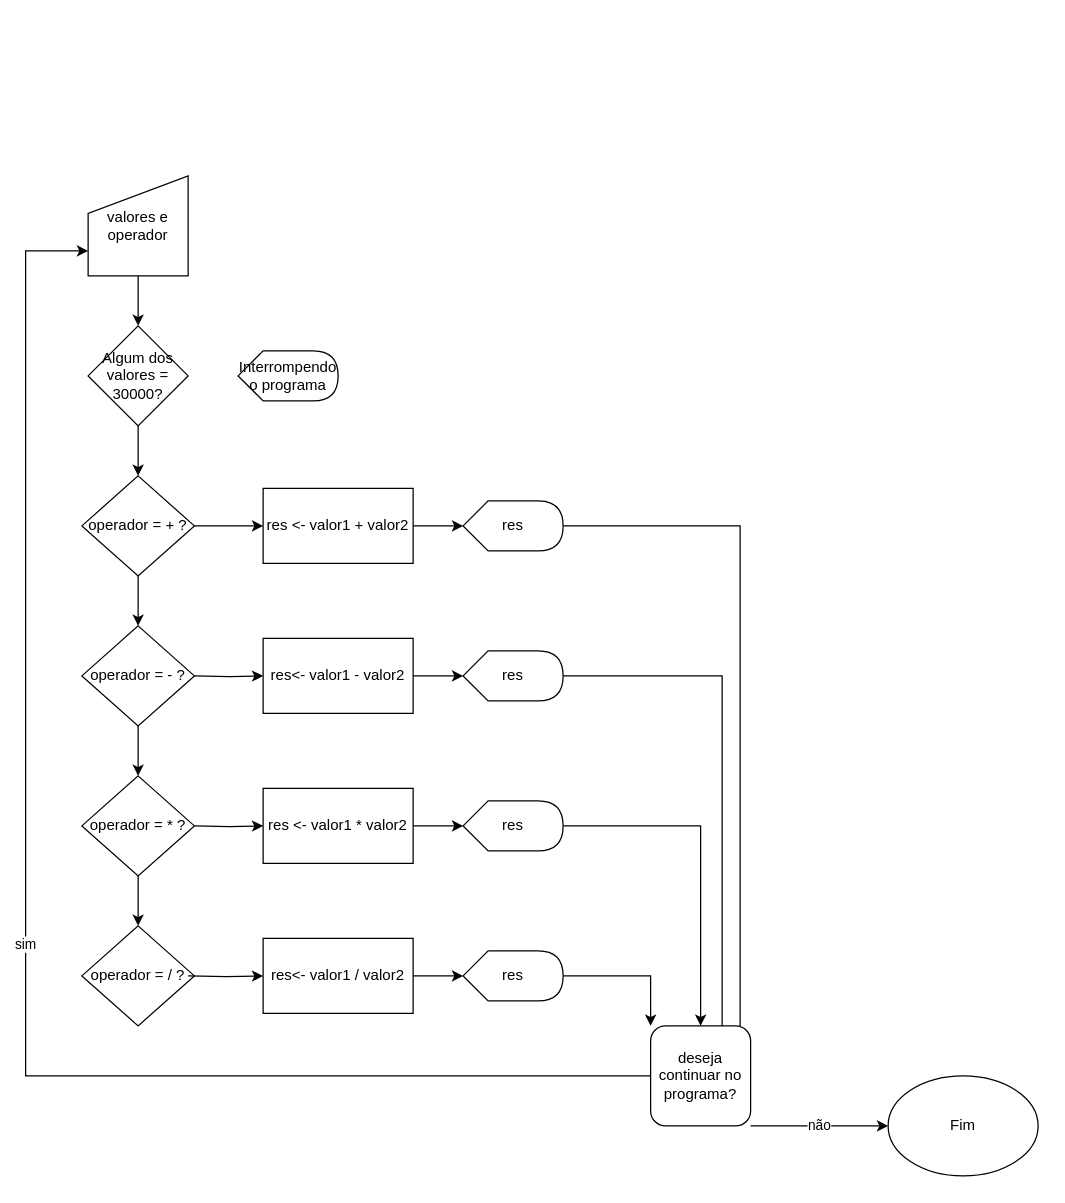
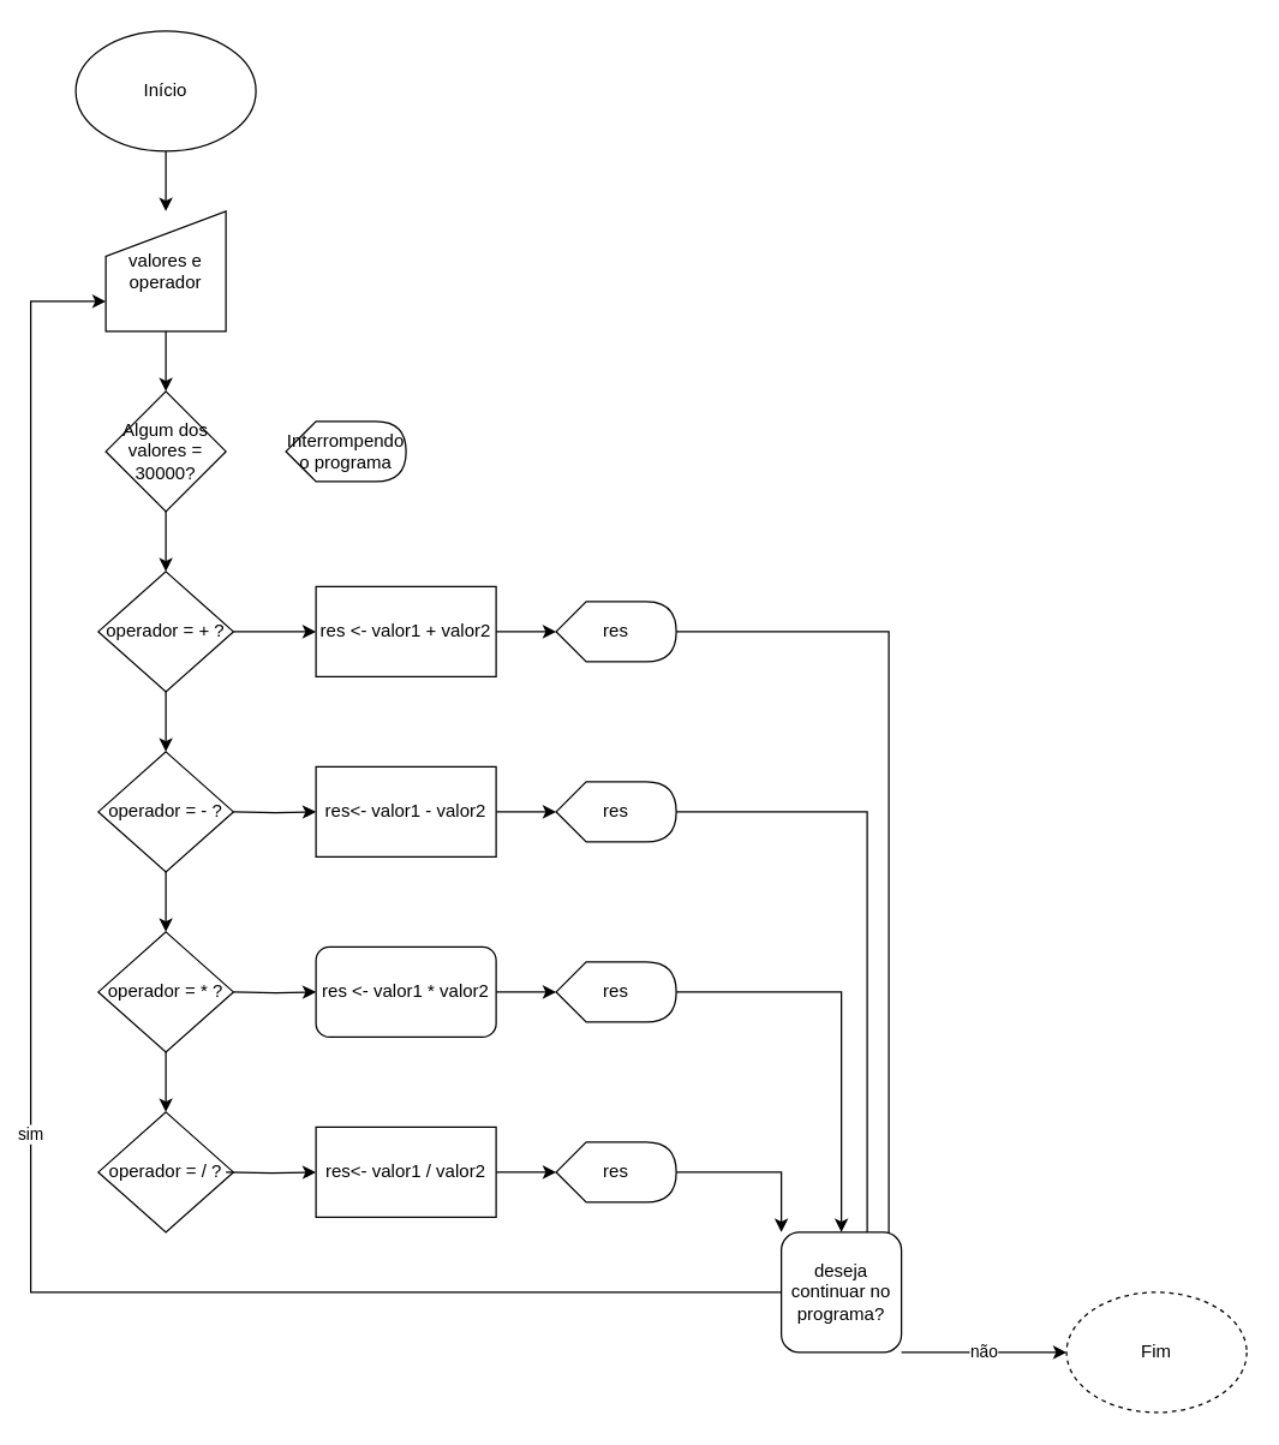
  <mxCell id="0" />
  <mxCell id="1" parent="0" />
- <mxCell id="4" value="Fim" style="ellipse;whiteSpace=wrap;html=1;" vertex="1" parent="1"><mxGeometry x="710" y="860" width="120" height="80" as="geometry" /></mxCell>
+ <mxCell id="2" value="" style="edgeStyle=orthogonalEdgeStyle;rounded=0;orthogonalLoop=1;jettySize=auto;html=1;" edge="1" parent="1" source="3" target="6"><mxGeometry relative="1" as="geometry" /></mxCell>
+ <mxCell id="3" value="Início" style="ellipse;whiteSpace=wrap;html=1;" vertex="1" parent="1"><mxGeometry x="50" y="20" width="120" height="80" as="geometry" /></mxCell>
+ <mxCell id="4" value="Fim" style="ellipse;whiteSpace=wrap;html=1;dashed=1;" vertex="1" parent="1"><mxGeometry x="710" y="860" width="120" height="80" as="geometry" /></mxCell>
  <mxCell id="5" value="" style="edgeStyle=orthogonalEdgeStyle;rounded=0;orthogonalLoop=1;jettySize=auto;html=1;" edge="1" parent="1" source="6" target="8"><mxGeometry relative="1" as="geometry" /></mxCell>
  <mxCell id="6" value="valores e operador" style="shape=manualInput;whiteSpace=wrap;html=1;" vertex="1" parent="1"><mxGeometry x="70" y="140" width="80" height="80" as="geometry" /></mxCell>
  <mxCell id="7" value="" style="edgeStyle=orthogonalEdgeStyle;rounded=0;orthogonalLoop=1;jettySize=auto;html=1;" edge="1" parent="1" source="8" target="12"><mxGeometry relative="1" as="geometry" /></mxCell>
  <mxCell id="8" value="Algum dos valores = 30000?" style="rhombus;whiteSpace=wrap;html=1;" vertex="1" parent="1"><mxGeometry x="70" y="260" width="80" height="80" as="geometry" /></mxCell>
  <mxCell id="9" value="Interrompendo o programa" style="shape=display;whiteSpace=wrap;html=1;" vertex="1" parent="1"><mxGeometry x="190" y="280" width="80" height="40" as="geometry" /></mxCell>
  <mxCell id="10" value="" style="edgeStyle=orthogonalEdgeStyle;rounded=0;orthogonalLoop=1;jettySize=auto;html=1;" edge="1" parent="1" source="12" target="14"><mxGeometry relative="1" as="geometry" /></mxCell>
  <mxCell id="11" value="" style="edgeStyle=orthogonalEdgeStyle;rounded=0;orthogonalLoop=1;jettySize=auto;html=1;" edge="1" parent="1" source="12" target="19"><mxGeometry relative="1" as="geometry" /></mxCell>
  <mxCell id="12" value="operador = + ?" style="rhombus;whiteSpace=wrap;html=1;" vertex="1" parent="1"><mxGeometry x="65" y="380" width="90" height="80" as="geometry" /></mxCell>
  <mxCell id="13" value="" style="edgeStyle=orthogonalEdgeStyle;rounded=0;orthogonalLoop=1;jettySize=auto;html=1;" edge="1" parent="1" source="14" target="16"><mxGeometry relative="1" as="geometry" /></mxCell>
  <mxCell id="14" value="operador = - ?" style="rhombus;whiteSpace=wrap;html=1;" vertex="1" parent="1"><mxGeometry x="65" y="500" width="90" height="80" as="geometry" /></mxCell>
  <mxCell id="15" value="" style="edgeStyle=orthogonalEdgeStyle;rounded=0;orthogonalLoop=1;jettySize=auto;html=1;" edge="1" parent="1" source="16" target="17"><mxGeometry relative="1" as="geometry" /></mxCell>
  <mxCell id="16" value="operador = * ?" style="rhombus;whiteSpace=wrap;html=1;" vertex="1" parent="1"><mxGeometry x="65" y="620" width="90" height="80" as="geometry" /></mxCell>
  <mxCell id="17" value="operador = / ?" style="rhombus;whiteSpace=wrap;html=1;" vertex="1" parent="1"><mxGeometry x="65" y="740" width="90" height="80" as="geometry" /></mxCell>
  <mxCell id="18" value="" style="edgeStyle=orthogonalEdgeStyle;rounded=0;orthogonalLoop=1;jettySize=auto;html=1;" edge="1" parent="1" source="19" target="30"><mxGeometry relative="1" as="geometry" /></mxCell>
  <mxCell id="19" value="res &amp;lt;- valor1 + valor2" style="whiteSpace=wrap;html=1;" vertex="1" parent="1"><mxGeometry x="210" y="390" width="120" height="60" as="geometry" /></mxCell>
  <mxCell id="20" value="" style="edgeStyle=orthogonalEdgeStyle;rounded=0;orthogonalLoop=1;jettySize=auto;html=1;" edge="1" parent="1" target="22"><mxGeometry relative="1" as="geometry"><mxPoint x="155" y="540" as="sourcePoint" /></mxGeometry></mxCell>
  <mxCell id="21" value="" style="edgeStyle=orthogonalEdgeStyle;rounded=0;orthogonalLoop=1;jettySize=auto;html=1;" edge="1" parent="1" source="22" target="32"><mxGeometry relative="1" as="geometry" /></mxCell>
  <mxCell id="22" value="res&amp;lt;- valor1 - valor2" style="whiteSpace=wrap;html=1;" vertex="1" parent="1"><mxGeometry x="210" y="510" width="120" height="60" as="geometry" /></mxCell>
  <mxCell id="23" value="" style="edgeStyle=orthogonalEdgeStyle;rounded=0;orthogonalLoop=1;jettySize=auto;html=1;" edge="1" parent="1" target="25"><mxGeometry relative="1" as="geometry"><mxPoint x="155" y="660" as="sourcePoint" /></mxGeometry></mxCell>
  <mxCell id="24" value="" style="edgeStyle=orthogonalEdgeStyle;rounded=0;orthogonalLoop=1;jettySize=auto;html=1;" edge="1" parent="1" source="25" target="34"><mxGeometry relative="1" as="geometry" /></mxCell>
- <mxCell id="25" value="res &amp;lt;- valor1 * valor2" style="whiteSpace=wrap;html=1;" vertex="1" parent="1"><mxGeometry x="210" y="630" width="120" height="60" as="geometry" /></mxCell>
+ <mxCell id="25" value="res &amp;lt;- valor1 * valor2" style="whiteSpace=wrap;html=1;rounded=1;" vertex="1" parent="1"><mxGeometry x="210" y="630" width="120" height="60" as="geometry" /></mxCell>
  <mxCell id="26" value="" style="edgeStyle=orthogonalEdgeStyle;rounded=0;orthogonalLoop=1;jettySize=auto;html=1;" edge="1" parent="1" target="28"><mxGeometry relative="1" as="geometry"><mxPoint x="150" y="780" as="sourcePoint" /></mxGeometry></mxCell>
  <mxCell id="27" value="" style="edgeStyle=orthogonalEdgeStyle;rounded=0;orthogonalLoop=1;jettySize=auto;html=1;" edge="1" parent="1" source="28" target="36"><mxGeometry relative="1" as="geometry" /></mxCell>
  <mxCell id="28" value="res&amp;lt;- valor1 / valor2" style="whiteSpace=wrap;html=1;" vertex="1" parent="1"><mxGeometry x="210" y="750" width="120" height="60" as="geometry" /></mxCell>
  <mxCell id="29" style="edgeStyle=orthogonalEdgeStyle;rounded=0;orthogonalLoop=1;jettySize=auto;html=1;entryX=0.895;entryY=0.38;entryDx=0;entryDy=0;entryPerimeter=0;" edge="1" parent="1" source="30" target="39"><mxGeometry relative="1" as="geometry" /></mxCell>
  <mxCell id="30" value="res" style="shape=display;whiteSpace=wrap;html=1;" vertex="1" parent="1"><mxGeometry x="370" y="400" width="80" height="40" as="geometry" /></mxCell>
  <mxCell id="31" style="edgeStyle=orthogonalEdgeStyle;rounded=0;orthogonalLoop=1;jettySize=auto;html=1;entryX=0.715;entryY=0.14;entryDx=0;entryDy=0;entryPerimeter=0;" edge="1" parent="1" source="32" target="39"><mxGeometry relative="1" as="geometry" /></mxCell>
  <mxCell id="32" value="res" style="shape=display;whiteSpace=wrap;html=1;" vertex="1" parent="1"><mxGeometry x="370" y="520" width="80" height="40" as="geometry" /></mxCell>
  <mxCell id="33" style="edgeStyle=orthogonalEdgeStyle;rounded=0;orthogonalLoop=1;jettySize=auto;html=1;entryX=0.5;entryY=0;entryDx=0;entryDy=0;" edge="1" parent="1" source="34" target="39"><mxGeometry relative="1" as="geometry" /></mxCell>
  <mxCell id="34" value="res" style="shape=display;whiteSpace=wrap;html=1;" vertex="1" parent="1"><mxGeometry x="370" y="640" width="80" height="40" as="geometry" /></mxCell>
  <mxCell id="35" style="edgeStyle=orthogonalEdgeStyle;rounded=0;orthogonalLoop=1;jettySize=auto;html=1;entryX=0;entryY=0;entryDx=0;entryDy=0;" edge="1" parent="1" source="36" target="39"><mxGeometry relative="1" as="geometry" /></mxCell>
  <mxCell id="36" value="res" style="shape=display;whiteSpace=wrap;html=1;" vertex="1" parent="1"><mxGeometry x="370" y="760" width="80" height="40" as="geometry" /></mxCell>
  <mxCell id="37" value="não" style="edgeStyle=orthogonalEdgeStyle;rounded=0;orthogonalLoop=1;jettySize=auto;html=1;entryX=0;entryY=0.5;entryDx=0;entryDy=0;" edge="1" parent="1" source="39" target="4"><mxGeometry relative="1" as="geometry"><Array as="points"><mxPoint x="690" y="900" /></Array></mxGeometry></mxCell>
  <mxCell id="38" value="sim" style="edgeStyle=orthogonalEdgeStyle;rounded=0;orthogonalLoop=1;jettySize=auto;html=1;entryX=0;entryY=0.75;entryDx=0;entryDy=0;" edge="1" parent="1" source="39" target="6"><mxGeometry relative="1" as="geometry"><Array as="points"><mxPoint x="20" y="860" /><mxPoint x="20" y="200" /></Array></mxGeometry></mxCell>
  <mxCell id="39" value="deseja continuar no programa?" style="whiteSpace=wrap;html=1;rounded=1;" vertex="1" parent="1"><mxGeometry x="520" y="820" width="80" height="80" as="geometry" /></mxCell>
